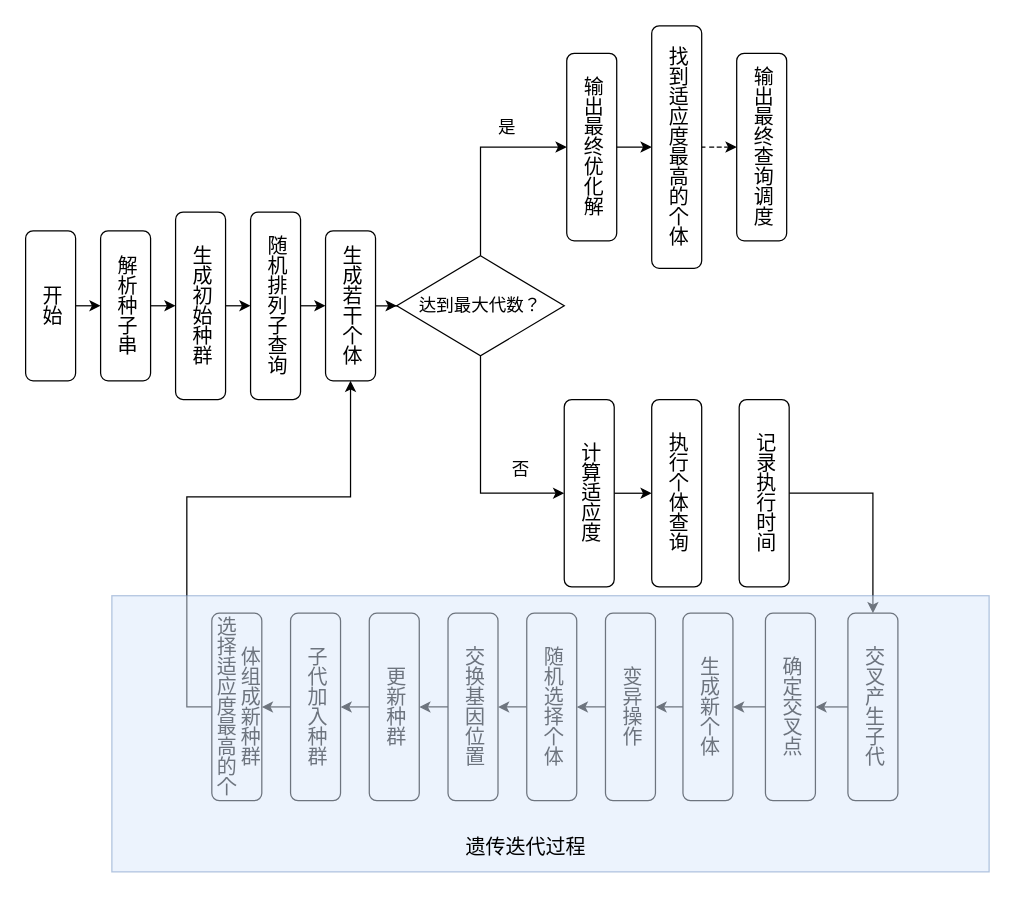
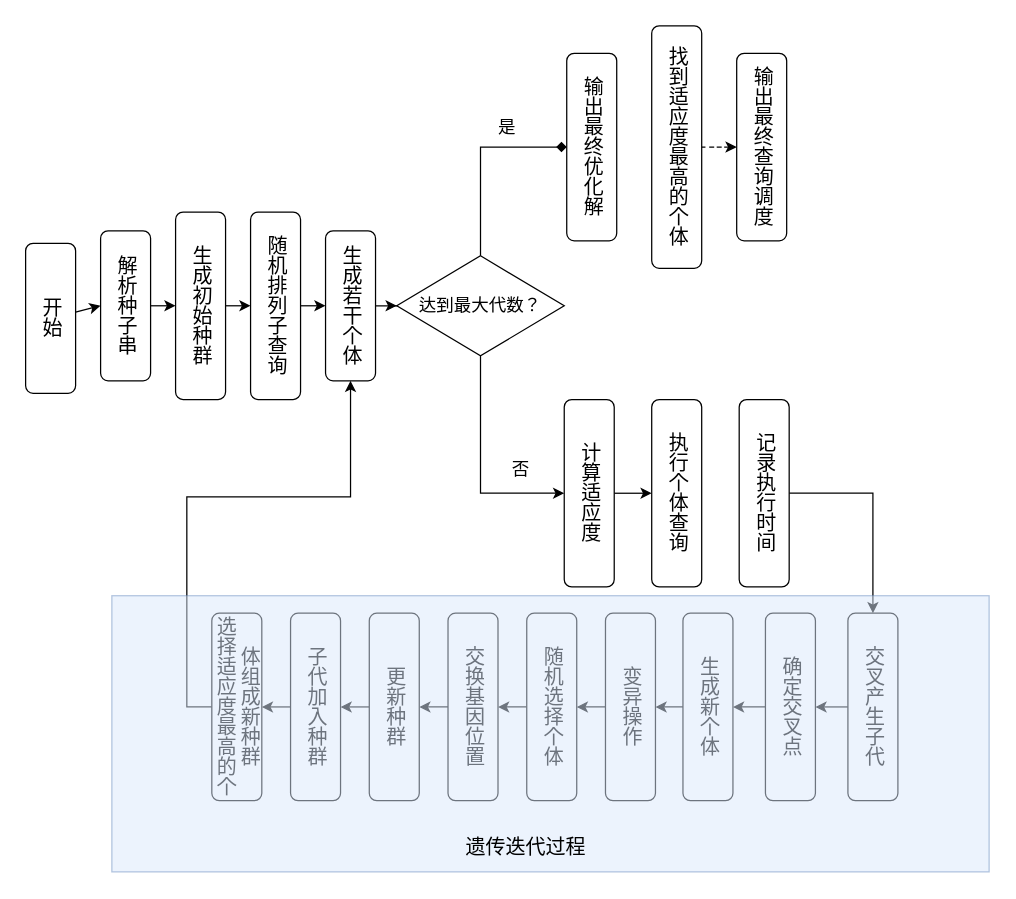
  <mxCell id="0" />
  <mxCell id="1" parent="0" />
  <mxCell id="2" value="&lt;font style=&quot;font-size: 16px;&quot;&gt;解析种子串&lt;/font&gt;" style="rounded=1;whiteSpace=wrap;html=1;fontSize=12;glass=0;strokeWidth=1;shadow=0;textDirection=vertical-lr;" vertex="1" parent="1"><mxGeometry x="80" y="184" width="40" height="120" as="geometry" /></mxCell>
- <mxCell id="3" value="&lt;font style=&quot;font-size: 16px;&quot;&gt;开始&lt;/font&gt;" style="rounded=1;whiteSpace=wrap;html=1;fontSize=12;glass=0;strokeWidth=1;shadow=0;textDirection=vertical-lr;" vertex="1" parent="1"><mxGeometry x="20" y="184" width="40" height="120" as="geometry" /></mxCell>
+ <mxCell id="3" value="&lt;font style=&quot;font-size: 16px;&quot;&gt;开始&lt;/font&gt;" style="rounded=1;whiteSpace=wrap;html=1;fontSize=12;glass=0;strokeWidth=1;shadow=0;textDirection=vertical-lr;" vertex="1" parent="1"><mxGeometry x="20" y="194" width="40" height="120" as="geometry" /></mxCell>
  <mxCell id="4" value="" style="endArrow=classic;html=1;rounded=0;entryX=0;entryY=0.5;entryDx=0;entryDy=0;" edge="1" parent="1" source="3" target="2"><mxGeometry width="50" height="50" relative="1" as="geometry"><mxPoint x="570" y="494" as="sourcePoint" /><mxPoint x="620" y="444" as="targetPoint" /></mxGeometry></mxCell>
  <mxCell id="5" value="&lt;font style=&quot;font-size: 16px;&quot;&gt;生成初始种群&lt;/font&gt;" style="rounded=1;whiteSpace=wrap;html=1;fontSize=12;glass=0;strokeWidth=1;shadow=0;textDirection=vertical-lr;" vertex="1" parent="1"><mxGeometry x="140" y="169" width="40" height="150" as="geometry" /></mxCell>
  <mxCell id="6" value="" style="endArrow=classic;html=1;rounded=0;exitX=1;exitY=0.5;exitDx=0;exitDy=0;entryX=0;entryY=0.5;entryDx=0;entryDy=0;" edge="1" parent="1" source="2" target="5"><mxGeometry width="50" height="50" relative="1" as="geometry"><mxPoint x="570" y="494" as="sourcePoint" /><mxPoint x="620" y="444" as="targetPoint" /></mxGeometry></mxCell>
  <mxCell id="7" value="&lt;font style=&quot;font-size: 16px;&quot;&gt;随机排列子查询&lt;/font&gt;" style="rounded=1;whiteSpace=wrap;html=1;fontSize=12;glass=0;strokeWidth=1;shadow=0;textDirection=vertical-lr;" vertex="1" parent="1"><mxGeometry x="200" y="169" width="40" height="150" as="geometry" /></mxCell>
  <mxCell id="8" value="" style="endArrow=classic;html=1;rounded=0;exitX=1;exitY=0.5;exitDx=0;exitDy=0;entryX=0;entryY=0.5;entryDx=0;entryDy=0;" edge="1" parent="1" source="5" target="7"><mxGeometry width="50" height="50" relative="1" as="geometry"><mxPoint x="570" y="494" as="sourcePoint" /><mxPoint x="620" y="444" as="targetPoint" /></mxGeometry></mxCell>
  <mxCell id="9" style="edgeStyle=orthogonalEdgeStyle;rounded=0;orthogonalLoop=1;jettySize=auto;html=1;entryX=0;entryY=0.5;entryDx=0;entryDy=0;" edge="1" parent="1" source="10" target="15"><mxGeometry relative="1" as="geometry" /></mxCell>
  <mxCell id="10" value="&lt;font style=&quot;font-size: 16px;&quot;&gt;生成若干个体&lt;/font&gt;" style="rounded=1;whiteSpace=wrap;html=1;fontSize=12;glass=0;strokeWidth=1;shadow=0;textDirection=vertical-lr;" vertex="1" parent="1"><mxGeometry x="260" y="184" width="40" height="120" as="geometry" /></mxCell>
  <mxCell id="11" value="" style="endArrow=classic;html=1;rounded=0;exitX=1;exitY=0.5;exitDx=0;exitDy=0;entryX=0;entryY=0.5;entryDx=0;entryDy=0;" edge="1" parent="1" source="7" target="10"><mxGeometry width="50" height="50" relative="1" as="geometry"><mxPoint x="570" y="494" as="sourcePoint" /><mxPoint x="620" y="444" as="targetPoint" /></mxGeometry></mxCell>
  <mxCell id="12" value="&lt;font style=&quot;font-size: 14px;&quot;&gt;否&lt;/font&gt;" style="text;html=1;align=center;verticalAlign=middle;resizable=0;points=[];autosize=1;strokeColor=none;fillColor=none;" vertex="1" parent="1"><mxGeometry x="396" y="360" width="40" height="30" as="geometry" /></mxCell>
- <mxCell id="13" style="edgeStyle=orthogonalEdgeStyle;rounded=0;orthogonalLoop=1;jettySize=auto;html=1;entryX=0;entryY=0.5;entryDx=0;entryDy=0;exitX=0.5;exitY=0;exitDx=0;exitDy=0;" edge="1" parent="1" source="15" target="17"><mxGeometry relative="1" as="geometry" /></mxCell>
+ <mxCell id="13" style="edgeStyle=orthogonalEdgeStyle;rounded=0;orthogonalLoop=1;jettySize=auto;html=1;entryX=0;entryY=0.5;entryDx=0;entryDy=0;exitX=0.5;exitY=0;exitDx=0;exitDy=0;endArrow=diamond;" edge="1" parent="1" source="15" target="17"><mxGeometry relative="1" as="geometry" /></mxCell>
  <mxCell id="14" style="edgeStyle=orthogonalEdgeStyle;rounded=0;orthogonalLoop=1;jettySize=auto;html=1;exitX=0.5;exitY=1;exitDx=0;exitDy=0;entryX=0;entryY=0.5;entryDx=0;entryDy=0;" edge="1" parent="1" source="15" target="23"><mxGeometry relative="1" as="geometry" /></mxCell>
  <mxCell id="15" value="&lt;font style=&quot;font-size: 14px;&quot;&gt;达到最大代数？&lt;/font&gt;" style="rhombus;whiteSpace=wrap;html=1;" vertex="1" parent="1"><mxGeometry x="317" y="204" width="134" height="80" as="geometry" /></mxCell>
- <mxCell id="16" style="edgeStyle=orthogonalEdgeStyle;rounded=0;orthogonalLoop=1;jettySize=auto;html=1;exitX=1;exitY=0.5;exitDx=0;exitDy=0;" edge="1" parent="1" source="17" target="20"><mxGeometry relative="1" as="geometry" /></mxCell>
  <mxCell id="17" value="&lt;font style=&quot;font-size: 16px;&quot;&gt;输出最终优化解&lt;/font&gt;" style="rounded=1;whiteSpace=wrap;html=1;fontSize=12;glass=0;strokeWidth=1;shadow=0;textDirection=vertical-lr;" vertex="1" parent="1"><mxGeometry x="453" y="42" width="40" height="150" as="geometry" /></mxCell>
  <mxCell id="18" value="&lt;font style=&quot;font-size: 14px;&quot;&gt;是&lt;/font&gt;" style="text;html=1;align=center;verticalAlign=middle;resizable=0;points=[];autosize=1;strokeColor=none;fillColor=none;" vertex="1" parent="1"><mxGeometry x="389" y="86" width="32" height="29" as="geometry" /></mxCell>
  <mxCell id="19" style="edgeStyle=orthogonalEdgeStyle;rounded=0;orthogonalLoop=1;jettySize=auto;html=1;exitX=1;exitY=0.5;exitDx=0;exitDy=0;dashed=1;" edge="1" parent="1" source="20" target="21"><mxGeometry relative="1" as="geometry" /></mxCell>
  <mxCell id="20" value="&lt;font style=&quot;font-size: 16px;&quot;&gt;找到适应度最高的个体&lt;/font&gt;" style="rounded=1;whiteSpace=wrap;html=1;fontSize=12;glass=0;strokeWidth=1;shadow=0;textDirection=vertical-lr;" vertex="1" parent="1"><mxGeometry x="521" y="20" width="40" height="194" as="geometry" /></mxCell>
  <mxCell id="21" value="&lt;font style=&quot;font-size: 16px;&quot;&gt;输出最终查询调度&lt;/font&gt;" style="rounded=1;whiteSpace=wrap;html=1;fontSize=12;glass=0;strokeWidth=1;shadow=0;textDirection=vertical-lr;" vertex="1" parent="1"><mxGeometry x="589" y="42" width="40" height="150" as="geometry" /></mxCell>
  <mxCell id="22" style="edgeStyle=orthogonalEdgeStyle;rounded=0;orthogonalLoop=1;jettySize=auto;html=1;exitX=1;exitY=0.5;exitDx=0;exitDy=0;entryX=0;entryY=0.5;entryDx=0;entryDy=0;" edge="1" parent="1" source="23" target="24"><mxGeometry relative="1" as="geometry" /></mxCell>
  <mxCell id="23" value="&lt;font style=&quot;font-size: 16px;&quot;&gt;计算适应度&lt;/font&gt;" style="rounded=1;whiteSpace=wrap;html=1;fontSize=12;glass=0;strokeWidth=1;shadow=0;textDirection=vertical-lr;" vertex="1" parent="1"><mxGeometry x="451" y="319" width="40" height="150" as="geometry" /></mxCell>
  <mxCell id="24" value="&lt;font style=&quot;font-size: 16px;&quot;&gt;执行个体查询&lt;/font&gt;" style="rounded=1;whiteSpace=wrap;html=1;fontSize=12;glass=0;strokeWidth=1;shadow=0;textDirection=vertical-lr;" vertex="1" parent="1"><mxGeometry x="521" y="319" width="40" height="150" as="geometry" /></mxCell>
  <mxCell id="25" style="edgeStyle=orthogonalEdgeStyle;rounded=0;orthogonalLoop=1;jettySize=auto;html=1;exitX=1;exitY=0.5;exitDx=0;exitDy=0;" edge="1" parent="1" source="26" target="28"><mxGeometry relative="1" as="geometry" /></mxCell>
  <mxCell id="26" value="&lt;font style=&quot;font-size: 16px;&quot;&gt;记录执行时间&lt;/font&gt;" style="rounded=1;whiteSpace=wrap;html=1;fontSize=12;glass=0;strokeWidth=1;shadow=0;textDirection=vertical-lr;" vertex="1" parent="1"><mxGeometry x="591" y="319" width="40" height="150" as="geometry" /></mxCell>
  <mxCell id="27" style="edgeStyle=orthogonalEdgeStyle;rounded=0;orthogonalLoop=1;jettySize=auto;html=1;exitX=0;exitY=0.5;exitDx=0;exitDy=0;entryX=1;entryY=0.5;entryDx=0;entryDy=0;" edge="1" parent="1" source="28" target="30"><mxGeometry relative="1" as="geometry" /></mxCell>
  <mxCell id="28" value="&lt;font style=&quot;font-size: 16px;&quot;&gt;交叉产生子代&lt;/font&gt;" style="rounded=1;whiteSpace=wrap;html=1;fontSize=12;glass=0;strokeWidth=1;shadow=0;textDirection=vertical-lr;" vertex="1" parent="1"><mxGeometry x="678" y="490" width="40" height="150" as="geometry" /></mxCell>
  <mxCell id="29" style="edgeStyle=orthogonalEdgeStyle;rounded=0;orthogonalLoop=1;jettySize=auto;html=1;exitX=0;exitY=0.5;exitDx=0;exitDy=0;" edge="1" parent="1" source="30" target="32"><mxGeometry relative="1" as="geometry" /></mxCell>
  <mxCell id="30" value="&lt;font style=&quot;font-size: 16px;&quot;&gt;确定交叉点&lt;/font&gt;" style="rounded=1;whiteSpace=wrap;html=1;fontSize=12;glass=0;strokeWidth=1;shadow=0;textDirection=vertical-lr;" vertex="1" parent="1"><mxGeometry x="612" y="490" width="40" height="150" as="geometry" /></mxCell>
  <mxCell id="31" style="edgeStyle=orthogonalEdgeStyle;rounded=0;orthogonalLoop=1;jettySize=auto;html=1;exitX=0;exitY=0.5;exitDx=0;exitDy=0;" edge="1" parent="1" source="32" target="34"><mxGeometry relative="1" as="geometry" /></mxCell>
  <mxCell id="32" value="&lt;font style=&quot;font-size: 16px;&quot;&gt;生成新个体&lt;/font&gt;" style="rounded=1;whiteSpace=wrap;html=1;fontSize=12;glass=0;strokeWidth=1;shadow=0;textDirection=vertical-lr;" vertex="1" parent="1"><mxGeometry x="546" y="490" width="40" height="150" as="geometry" /></mxCell>
  <mxCell id="33" style="edgeStyle=orthogonalEdgeStyle;rounded=0;orthogonalLoop=1;jettySize=auto;html=1;" edge="1" parent="1" source="34" target="36"><mxGeometry relative="1" as="geometry" /></mxCell>
  <mxCell id="34" value="&lt;font style=&quot;font-size: 16px;&quot;&gt;变异操作&lt;/font&gt;" style="rounded=1;whiteSpace=wrap;html=1;fontSize=12;glass=0;strokeWidth=1;shadow=0;textDirection=vertical-lr;" vertex="1" parent="1"><mxGeometry x="484" y="490" width="40" height="150" as="geometry" /></mxCell>
  <mxCell id="35" style="edgeStyle=orthogonalEdgeStyle;rounded=0;orthogonalLoop=1;jettySize=auto;html=1;" edge="1" parent="1" source="36" target="38"><mxGeometry relative="1" as="geometry" /></mxCell>
  <mxCell id="36" value="&lt;font style=&quot;font-size: 16px;&quot;&gt;随机选择个体&lt;/font&gt;" style="rounded=1;whiteSpace=wrap;html=1;fontSize=12;glass=0;strokeWidth=1;shadow=0;textDirection=vertical-lr;" vertex="1" parent="1"><mxGeometry x="421" y="490" width="40" height="150" as="geometry" /></mxCell>
  <mxCell id="37" style="edgeStyle=orthogonalEdgeStyle;rounded=0;orthogonalLoop=1;jettySize=auto;html=1;" edge="1" parent="1" source="38" target="40"><mxGeometry relative="1" as="geometry" /></mxCell>
  <mxCell id="38" value="&lt;font style=&quot;font-size: 16px;&quot;&gt;交换基因位置&lt;/font&gt;" style="rounded=1;whiteSpace=wrap;html=1;fontSize=12;glass=0;strokeWidth=1;shadow=0;textDirection=vertical-lr;" vertex="1" parent="1"><mxGeometry x="358" y="490" width="40" height="150" as="geometry" /></mxCell>
  <mxCell id="39" style="edgeStyle=orthogonalEdgeStyle;rounded=0;orthogonalLoop=1;jettySize=auto;html=1;exitX=0;exitY=0.5;exitDx=0;exitDy=0;entryX=1;entryY=0.5;entryDx=0;entryDy=0;" edge="1" parent="1" source="40" target="42"><mxGeometry relative="1" as="geometry" /></mxCell>
  <mxCell id="40" value="&lt;font style=&quot;font-size: 16px;&quot;&gt;更新种群&lt;/font&gt;" style="rounded=1;whiteSpace=wrap;html=1;fontSize=12;glass=0;strokeWidth=1;shadow=0;textDirection=vertical-lr;" vertex="1" parent="1"><mxGeometry x="295" y="490" width="40" height="150" as="geometry" /></mxCell>
  <mxCell id="41" style="edgeStyle=orthogonalEdgeStyle;rounded=0;orthogonalLoop=1;jettySize=auto;html=1;exitX=0;exitY=0.5;exitDx=0;exitDy=0;entryX=1;entryY=0.5;entryDx=0;entryDy=0;" edge="1" parent="1" source="42" target="44"><mxGeometry relative="1" as="geometry" /></mxCell>
  <mxCell id="42" value="&lt;font style=&quot;font-size: 16px;&quot;&gt;子代加入种群&lt;/font&gt;" style="rounded=1;whiteSpace=wrap;html=1;fontSize=12;glass=0;strokeWidth=1;shadow=0;textDirection=vertical-lr;" vertex="1" parent="1"><mxGeometry x="232" y="490" width="40" height="150" as="geometry" /></mxCell>
  <mxCell id="43" style="edgeStyle=orthogonalEdgeStyle;rounded=0;orthogonalLoop=1;jettySize=auto;html=1;exitX=0;exitY=0.5;exitDx=0;exitDy=0;entryX=0.5;entryY=1;entryDx=0;entryDy=0;" edge="1" parent="1" source="44" target="10"><mxGeometry relative="1" as="geometry" /></mxCell>
  <mxCell id="44" value="&lt;font style=&quot;font-size: 16px;&quot;&gt;选择适应度最高的个体组成新种群&lt;/font&gt;" style="rounded=1;whiteSpace=wrap;html=1;fontSize=12;glass=0;strokeWidth=1;shadow=0;textDirection=vertical-lr;" vertex="1" parent="1"><mxGeometry x="169" y="490" width="40" height="150" as="geometry" /></mxCell>
  <mxCell id="45" value="" style="rounded=0;whiteSpace=wrap;html=1;fillColor=#dae8fc;strokeColor=#6c8ebf;opacity=50;" vertex="1" parent="1"><mxGeometry x="89" y="476" width="702" height="221" as="geometry" /></mxCell>
  <mxCell id="46" value="&lt;font style=&quot;font-size: 16px;&quot;&gt;遗传迭代过程&lt;/font&gt;" style="text;html=1;align=center;verticalAlign=middle;resizable=0;points=[];autosize=1;strokeColor=none;fillColor=none;" vertex="1" parent="1"><mxGeometry x="363" y="661" width="114" height="31" as="geometry" /></mxCell>
